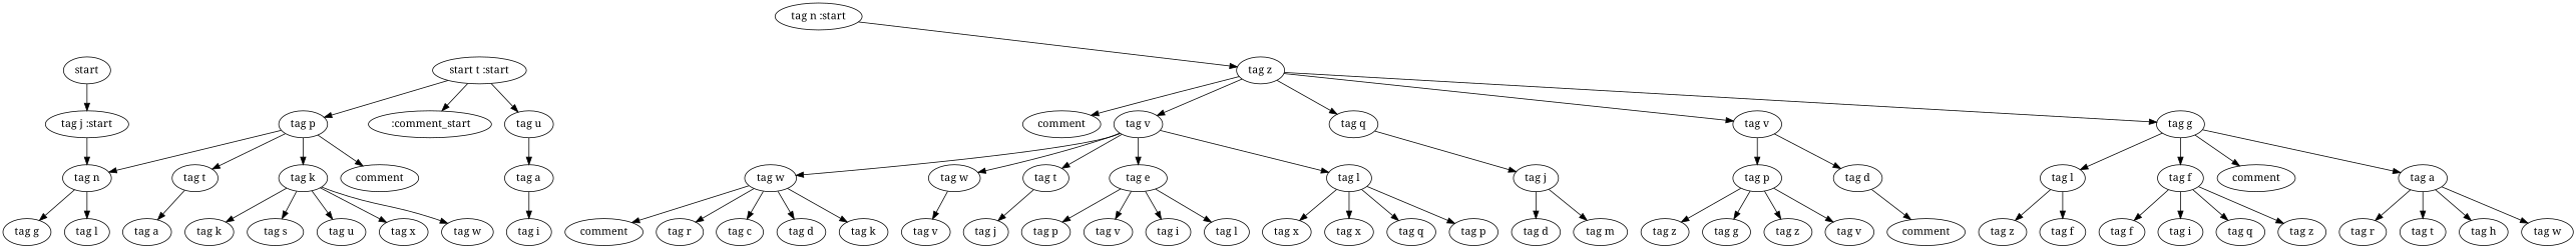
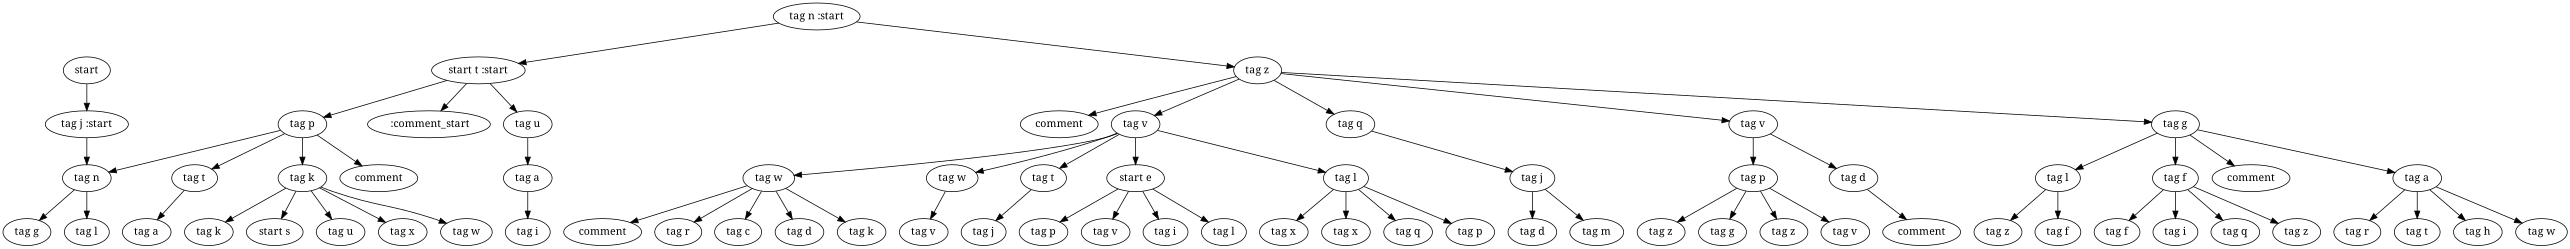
  digraph {
    fontname="Noto Serif"
    node [fontname="Noto Serif"]
    edge [fontname="Noto Serif"]
    n1 [label=start]
    n2 [label="tag j :start"]
    n3 [label="tag n"]
    n4 [label="tag n :start"]
    n5 [label="tag z"]
    n6 [label="start t :start"]
    n7 [label="tag v"]
    n8 [label="tag q"]
    n9 [label="tag v"]
    n10 [label="tag g"]
    n11 [label=comment]
    n12 [label="tag u"]
    n13 [label="tag p"]
    n14 [label=" :comment_start"]
-   n15 [label="tag e"]
+   n15 [label="start e"]
    n16 [label="tag l"]
    n17 [label="tag w"]
    n18 [label="tag w"]
    n19 [label="tag t"]
    n20 [label="tag j"]
    n21 [label="tag d"]
    n22 [label="tag p"]
    n23 [label="tag a"]
    n24 [label="tag l"]
    n25 [label="tag f"]
    n26 [label=comment]
    n27 [label="tag l"]
    n28 [label="tag p"]
    n29 [label="tag v"]
    n30 [label="tag i"]
    n31 [label="tag p"]
    n32 [label="tag x"]
    n33 [label="tag x"]
    n34 [label="tag q"]
    n35 [label="tag c"]
    n36 [label="tag d"]
    n37 [label="tag k"]
    n38 [label=comment]
    n39 [label="tag r"]
    n40 [label="tag v"]
    n41 [label="tag j"]
    n42 [label="tag m"]
    n43 [label="tag d"]
    n44 [label=comment]
    n45 [label="tag z"]
    n46 [label="tag g"]
    n47 [label="tag z"]
    n48 [label="tag v"]
    n49 [label="tag w"]
    n50 [label="tag r"]
    n51 [label="tag t"]
    n52 [label="tag h"]
    n53 [label="tag f"]
    n54 [label="tag z"]
    n55 [label="tag z"]
    n56 [label="tag f"]
    n57 [label="tag i"]
    n58 [label="tag q"]
    n59 [label="tag a"]
    n60 [label=comment]
    n61 [label="tag t"]
    n62 [label="tag k"]
    n63 [label="tag i"]
    n64 [label="tag l"]
    n65 [label="tag g"]
    n66 [label="tag a"]
    n67 [label="tag u"]
    n68 [label="tag x"]
    n69 [label="tag w"]
    n70 [label="tag k"]
-   n71 [label="tag s"]
+   n71 [label="start s"]
    n1 -> n2
    n2 -> n3
    n3 -> n64
    n3 -> n65
    n4 -> n5
+   n4 -> n6
    n5 -> n7
    n5 -> n8
    n5 -> n9
    n5 -> n10
    n5 -> n11
    n6 -> n12
    n6 -> n13
    n6 -> n14
    n7 -> n15
    n7 -> n16
    n7 -> n17
    n7 -> n18
    n7 -> n19
    n8 -> n20
    n9 -> n21
    n9 -> n22
    n10 -> n23
    n10 -> n24
    n10 -> n25
    n10 -> n26
    n12 -> n59
    n13 -> n3
    n13 -> n60
    n13 -> n61
    n13 -> n62
    n15 -> n27
    n15 -> n28
    n15 -> n29
    n15 -> n30
    n16 -> n31
    n16 -> n32
    n16 -> n33
    n16 -> n34
    n17 -> n35
    n17 -> n36
    n17 -> n37
    n17 -> n38
    n17 -> n39
    n18 -> n40
    n19 -> n41
    n20 -> n42
    n20 -> n43
    n21 -> n44
    n22 -> n45
    n22 -> n46
    n22 -> n47
    n22 -> n48
    n23 -> n49
    n23 -> n50
    n23 -> n51
    n23 -> n52
    n24 -> n53
    n24 -> n54
    n25 -> n55
    n25 -> n56
    n25 -> n57
    n25 -> n58
    n59 -> n63
    n61 -> n66
    n62 -> n67
    n62 -> n68
    n62 -> n69
    n62 -> n70
    n62 -> n71
  }
